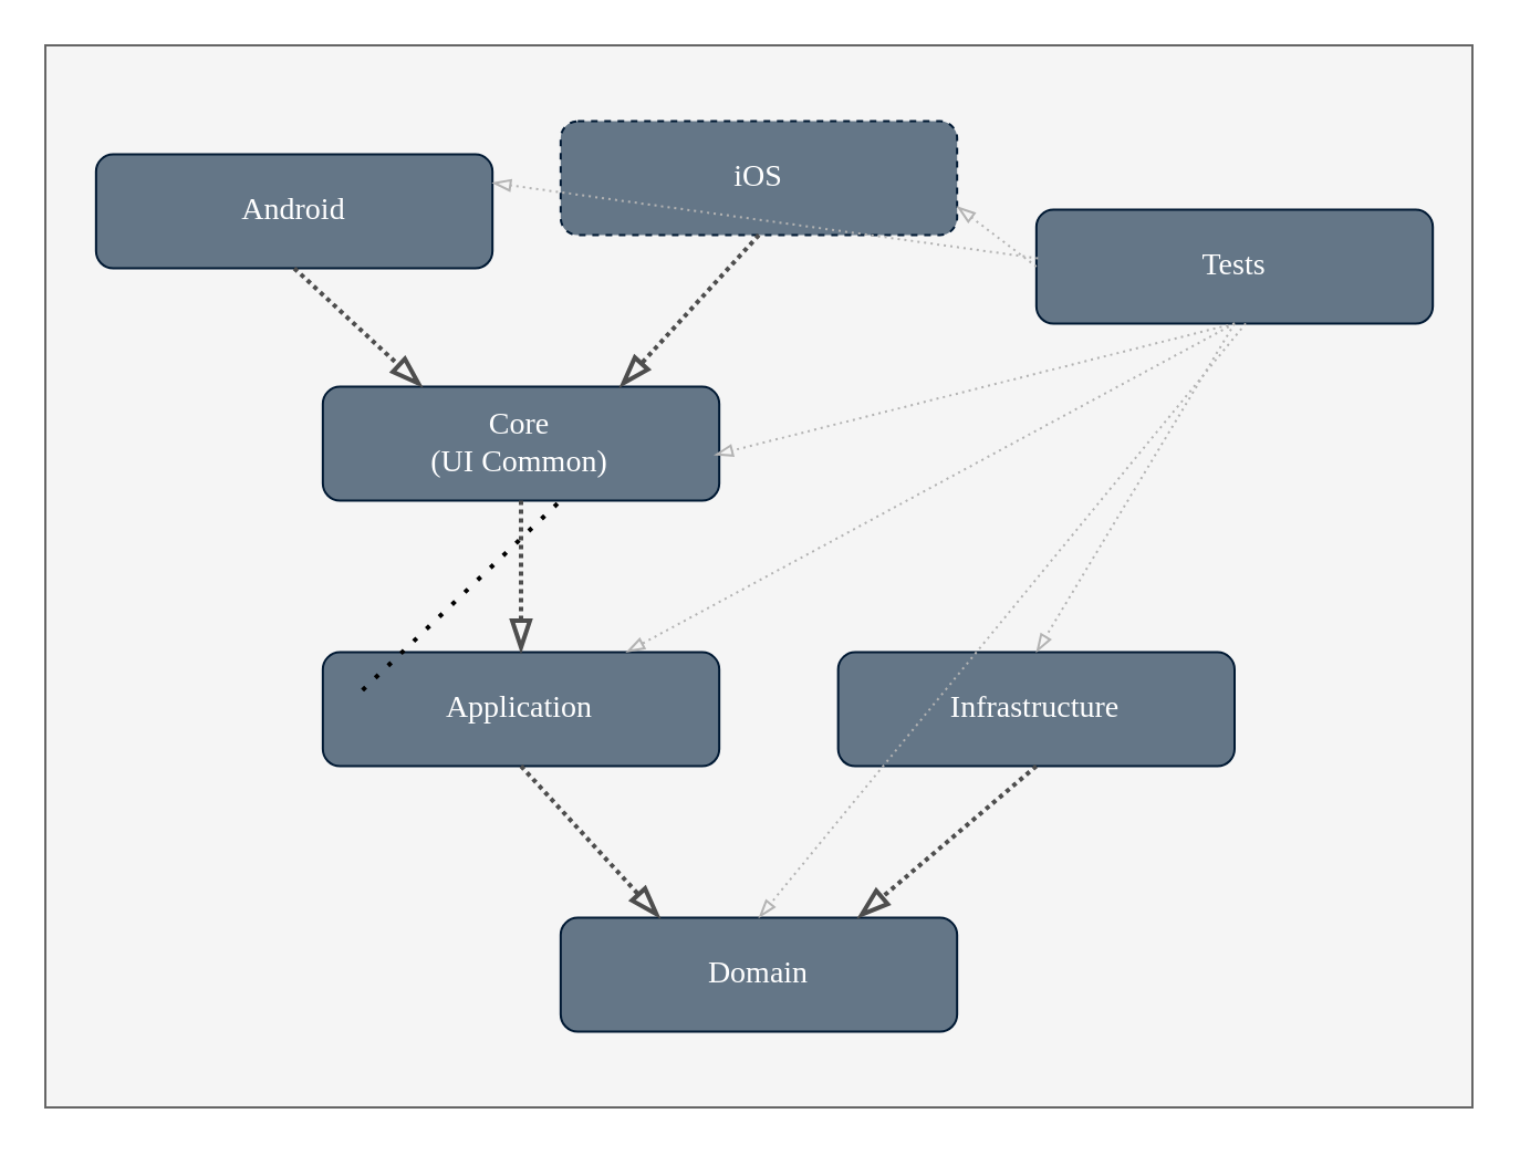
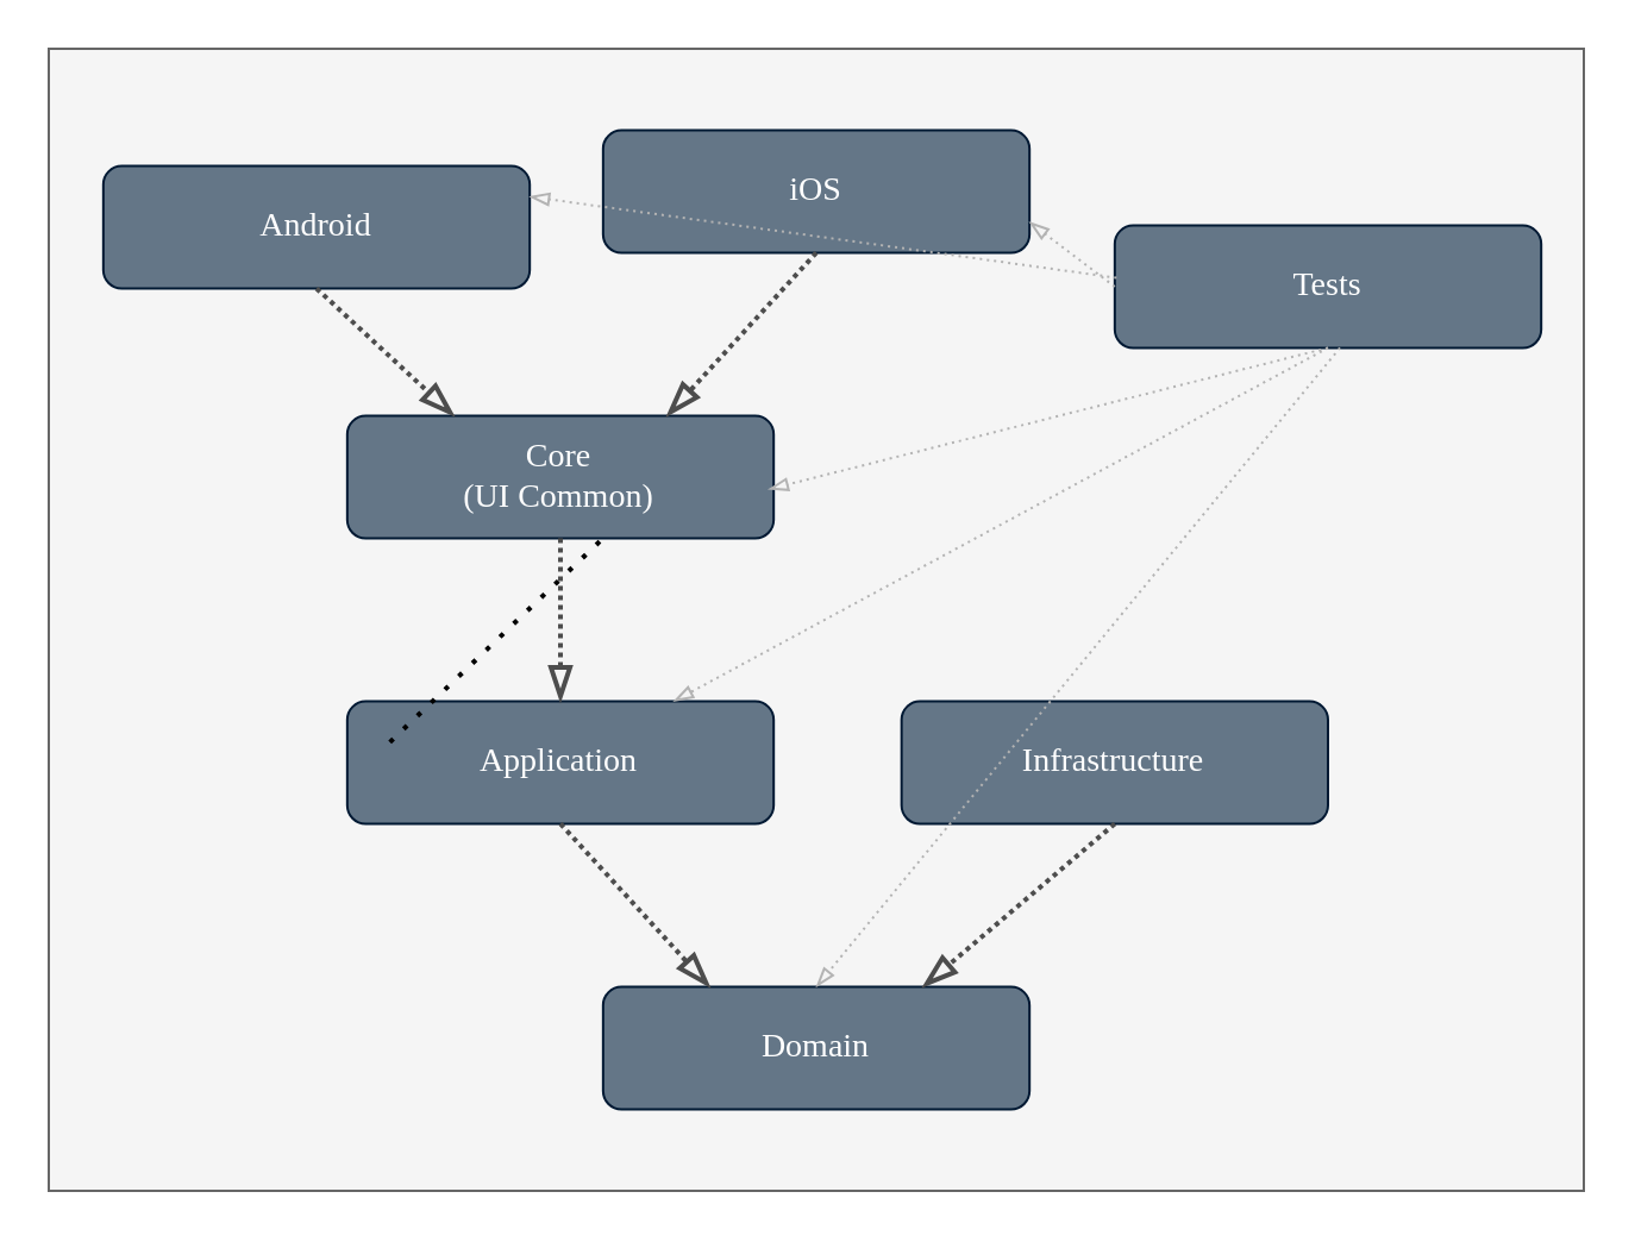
  <mxCell id="0" />
  <mxCell id="1" parent="0" />
  <mxCell id="2" value="" style="rounded=0;whiteSpace=wrap;html=1;strokeColor=#666666;fillColor=#f5f5f5;fontSize=9;fontColor=#333333;" parent="1" vertex="1"><mxGeometry x="20" y="20" width="645" height="480.0" as="geometry" /></mxCell>
  <mxCell id="3" value="&lt;span style=&quot;text-align: left; font-size: 14px;&quot;&gt;Application&lt;/span&gt;" style="rounded=1;whiteSpace=wrap;html=1;fontFamily=Myrica M;fillColor=#647687;fontColor=#ffffff;fontSize=14;strokeColor=#001933;" parent="1" vertex="1"><mxGeometry x="145.417" y="294.286" width="179.167" height="51.429" as="geometry" /></mxCell>
  <mxCell id="4" value="&lt;span style=&quot;text-align: left; font-size: 14px;&quot;&gt;Infrastructure&lt;/span&gt;" style="rounded=1;whiteSpace=wrap;html=1;fontFamily=Myrica M;fillColor=#647687;fontColor=#ffffff;fontSize=14;strokeColor=#001933;" parent="1" vertex="1"><mxGeometry x="378.333" y="294.286" width="179.167" height="51.429" as="geometry" /></mxCell>
  <mxCell id="5" value="&lt;span style=&quot;text-align: left; font-size: 14px;&quot;&gt;Core&lt;br style=&quot;font-size: 14px;&quot;&gt;(UI Common)&lt;br style=&quot;font-size: 14px;&quot;&gt;&lt;/span&gt;" style="rounded=1;whiteSpace=wrap;html=1;fontFamily=Myrica M;fillColor=#647687;fontColor=#ffffff;fontSize=14;strokeColor=#001933;" parent="1" vertex="1"><mxGeometry x="145.417" y="174.286" width="179.167" height="51.429" as="geometry" /></mxCell>
  <mxCell id="6" value="&lt;span style=&quot;text-align: left; font-size: 14px;&quot;&gt;Android&lt;br style=&quot;font-size: 14px;&quot;&gt;&lt;/span&gt;" style="rounded=1;whiteSpace=wrap;html=1;fontFamily=Myrica M;fillColor=#647687;fontColor=#ffffff;fontSize=14;strokeColor=#001933;" parent="1" vertex="1"><mxGeometry x="42.917" y="69.286" width="179.167" height="51.429" as="geometry" /></mxCell>
- <mxCell id="7" value="&lt;span style=&quot;text-align: left; font-size: 14px;&quot;&gt;iOS&lt;br style=&quot;font-size: 14px;&quot;&gt;&lt;/span&gt;" style="rounded=1;whiteSpace=wrap;html=1;fontFamily=Myrica M;fillColor=#647687;fontColor=#ffffff;fontSize=14;strokeColor=#001933;dashed=1;" parent="1" vertex="1"><mxGeometry x="252.917" y="54.286" width="179.167" height="51.429" as="geometry" /></mxCell>
+ <mxCell id="7" value="&lt;span style=&quot;text-align: left; font-size: 14px;&quot;&gt;iOS&lt;br style=&quot;font-size: 14px;&quot;&gt;&lt;/span&gt;" style="rounded=1;whiteSpace=wrap;html=1;fontFamily=Myrica M;fillColor=#647687;fontColor=#ffffff;fontSize=14;strokeColor=#001933;" parent="1" vertex="1"><mxGeometry x="252.917" y="54.286" width="179.167" height="51.429" as="geometry" /></mxCell>
  <mxCell id="8" value="&lt;span style=&quot;text-align: left; font-size: 14px;&quot;&gt;Domain&lt;/span&gt;" style="rounded=1;whiteSpace=wrap;html=1;fontFamily=Myrica M;fillColor=#647687;fontColor=#ffffff;fontSize=14;strokeColor=#001933;" parent="1" vertex="1"><mxGeometry x="252.917" y="414.286" width="179.167" height="51.429" as="geometry" /></mxCell>
  <mxCell id="9" style="edgeStyle=none;rounded=0;html=1;dashed=1;labelBackgroundColor=none;startArrow=none;startFill=0;startSize=10;endArrow=blockThin;endFill=0;endSize=10;fontFamily=Verdana;fontSize=11;fillColor=#d80073;strokeWidth=2;dashPattern=1 1;jumpSize=6;strokeColor=#4D4D4D;arcSize=20;exitX=0.5;exitY=1;exitDx=0;exitDy=0;entryX=0.25;entryY=0;entryDx=0;entryDy=0;" parent="1" source="3" target="8" edge="1"><mxGeometry x="280" y="120" as="geometry"><mxPoint x="575.417" y="362.857" as="sourcePoint" /><mxPoint x="297.708" y="534.286" as="targetPoint" /></mxGeometry></mxCell>
  <mxCell id="10" style="edgeStyle=none;rounded=0;html=1;dashed=1;labelBackgroundColor=none;startArrow=none;startFill=0;startSize=10;endArrow=blockThin;endFill=0;endSize=10;fontFamily=Verdana;fontSize=11;fillColor=#d80073;strokeWidth=2;dashPattern=1 1;jumpSize=6;strokeColor=#4D4D4D;arcSize=20;exitX=0.5;exitY=1;exitDx=0;exitDy=0;" parent="1" source="5" target="3" edge="1"><mxGeometry x="280" y="120" as="geometry"><mxPoint x="252.917" y="362.857" as="sourcePoint" /><mxPoint x="405.208" y="431.429" as="targetPoint" /></mxGeometry></mxCell>
  <mxCell id="11" style="edgeStyle=none;rounded=0;html=1;dashed=1;labelBackgroundColor=none;startArrow=none;startFill=0;startSize=10;endArrow=blockThin;endFill=0;endSize=10;fontFamily=Verdana;fontSize=11;fillColor=#d80073;strokeWidth=2;dashPattern=1 1;jumpSize=6;strokeColor=#4D4D4D;arcSize=20;exitX=0.5;exitY=1;exitDx=0;exitDy=0;entryX=0.75;entryY=0;entryDx=0;entryDy=0;" parent="1" source="7" target="5" edge="1"><mxGeometry x="280" y="120" as="geometry"><mxPoint x="252.917" y="242.857" as="sourcePoint" /><mxPoint x="252.917" y="311.429" as="targetPoint" /></mxGeometry></mxCell>
  <mxCell id="12" style="edgeStyle=none;rounded=0;html=1;dashed=1;labelBackgroundColor=none;startArrow=none;startFill=0;startSize=10;endArrow=blockThin;endFill=0;endSize=10;fontFamily=Verdana;fontSize=11;fillColor=#d80073;strokeWidth=2;dashPattern=1 1;jumpSize=6;strokeColor=#4D4D4D;arcSize=20;exitX=0.5;exitY=1;exitDx=0;exitDy=0;entryX=0.75;entryY=0;entryDx=0;entryDy=0;" parent="1" source="4" target="8" edge="1"><mxGeometry x="280" y="120" as="geometry"><mxPoint x="557.5" y="397.143" as="sourcePoint" /><mxPoint x="394.458" y="530.857" as="targetPoint" /></mxGeometry></mxCell>
  <mxCell id="13" style="edgeStyle=none;rounded=0;html=1;dashed=1;labelBackgroundColor=none;startArrow=none;startFill=0;startSize=10;endArrow=blockThin;endFill=0;endSize=10;fontFamily=Verdana;fontSize=11;fillColor=#d80073;strokeWidth=2;dashPattern=1 1;jumpSize=6;strokeColor=#4D4D4D;arcSize=20;exitX=0.5;exitY=1;exitDx=0;exitDy=0;entryX=0.25;entryY=0;entryDx=0;entryDy=0;" parent="1" source="6" target="5" edge="1"><mxGeometry x="280" y="120" as="geometry"><mxPoint x="360.417" y="122.857" as="sourcePoint" /><mxPoint x="297.708" y="191.429" as="targetPoint" /></mxGeometry></mxCell>
  <mxCell id="14" value="&lt;span style=&quot;text-align: left; font-size: 14px;&quot;&gt;Tests&lt;br style=&quot;font-size: 14px;&quot;&gt;&lt;/span&gt;" style="rounded=1;whiteSpace=wrap;html=1;fontFamily=Myrica M;fillColor=#647687;fontColor=#ffffff;fontSize=14;strokeColor=#001933;" parent="1" vertex="1"><mxGeometry x="467.917" y="94.286" width="179.167" height="51.429" as="geometry" /></mxCell>
  <mxCell id="15" value="" style="endArrow=none;dashed=1;html=1;dashPattern=1 3;strokeWidth=2;" parent="1" edge="1"><mxGeometry x="280" y="120" width="50" height="50" as="geometry"><mxPoint x="163.333" y="311.429" as="sourcePoint" /><mxPoint x="252.917" y="225.714" as="targetPoint" /></mxGeometry></mxCell>
- <mxCell id="16" style="edgeStyle=none;rounded=0;html=1;dashed=1;labelBackgroundColor=none;startArrow=none;startFill=0;startSize=10;endArrow=blockThin;endFill=0;endSize=6;fontFamily=Verdana;fontSize=11;fillColor=#d80073;strokeWidth=1;jumpSize=6;arcSize=20;exitX=0.5;exitY=1;exitDx=0;exitDy=0;entryX=0.5;entryY=0;entryDx=0;entryDy=0;strokeColor=#B3B3B3;dashPattern=1 2;" parent="1" source="14" target="4" edge="1"><mxGeometry x="280" y="120" as="geometry"><mxPoint x="-60.625" y="140" as="sourcePoint" /><mxPoint x="2.083" y="208.571" as="targetPoint" /></mxGeometry></mxCell>
  <mxCell id="17" style="edgeStyle=none;rounded=0;html=1;dashed=1;labelBackgroundColor=none;startArrow=none;startFill=0;startSize=10;endArrow=blockThin;endFill=0;endSize=6;fontFamily=Verdana;fontSize=11;fillColor=#d80073;strokeWidth=1;jumpSize=6;arcSize=20;exitX=0.5;exitY=1;exitDx=0;exitDy=0;entryX=0.988;entryY=0.6;entryDx=0;entryDy=0;strokeColor=#B3B3B3;dashPattern=1 2;entryPerimeter=0;" parent="1" source="14" target="5" edge="1"><mxGeometry x="280" y="120" as="geometry"><mxPoint x="575.417" y="122.857" as="sourcePoint" /><mxPoint x="485.833" y="311.429" as="targetPoint" /></mxGeometry></mxCell>
  <mxCell id="18" style="edgeStyle=none;rounded=0;html=1;dashed=1;labelBackgroundColor=none;startArrow=none;startFill=0;startSize=10;endArrow=blockThin;endFill=0;endSize=6;fontFamily=Verdana;fontSize=11;fillColor=#d80073;strokeWidth=1;jumpSize=6;arcSize=20;exitX=0.5;exitY=1;exitDx=0;exitDy=0;strokeColor=#B3B3B3;dashPattern=1 2;" parent="1" source="14" target="3" edge="1"><mxGeometry x="280" y="120" as="geometry"><mxPoint x="575.417" y="122.857" as="sourcePoint" /><mxPoint x="340.35" y="222.286" as="targetPoint" /></mxGeometry></mxCell>
  <mxCell id="19" style="edgeStyle=none;rounded=0;html=1;dashed=1;labelBackgroundColor=none;startArrow=none;startFill=0;startSize=10;endArrow=blockThin;endFill=0;endSize=6;fontFamily=Verdana;fontSize=11;fillColor=#d80073;strokeWidth=1;jumpSize=6;arcSize=20;exitX=0.528;exitY=1;exitDx=0;exitDy=0;strokeColor=#B3B3B3;dashPattern=1 2;exitPerimeter=0;entryX=0.5;entryY=0;entryDx=0;entryDy=0;" parent="1" source="14" target="8" edge="1"><mxGeometry x="280" y="120" as="geometry"><mxPoint x="575.417" y="122.857" as="sourcePoint" /><mxPoint x="291.617" y="311.429" as="targetPoint" /></mxGeometry></mxCell>
  <mxCell id="20" style="edgeStyle=none;rounded=0;html=1;dashed=1;labelBackgroundColor=none;startArrow=none;startFill=0;startSize=10;endArrow=blockThin;endFill=0;endSize=6;fontFamily=Verdana;fontSize=11;fillColor=#d80073;strokeWidth=1;jumpSize=6;arcSize=20;exitX=0;exitY=0.5;exitDx=0;exitDy=0;entryX=1;entryY=0.75;entryDx=0;entryDy=0;strokeColor=#B3B3B3;dashPattern=1 2;" parent="1" source="14" target="7" edge="1"><mxGeometry x="280" y="120" as="geometry"><mxPoint x="575.417" y="122.857" as="sourcePoint" /><mxPoint x="340.35" y="222.286" as="targetPoint" /></mxGeometry></mxCell>
  <mxCell id="21" style="edgeStyle=none;rounded=0;html=1;dashed=1;labelBackgroundColor=none;startArrow=none;startFill=0;startSize=10;endArrow=blockThin;endFill=0;endSize=6;fontFamily=Verdana;fontSize=11;fillColor=#d80073;strokeWidth=1;jumpSize=6;arcSize=20;exitX=0.004;exitY=0.427;exitDx=0;exitDy=0;entryX=1;entryY=0.25;entryDx=0;entryDy=0;strokeColor=#B3B3B3;dashPattern=1 2;exitPerimeter=0;" parent="1" source="14" target="6" edge="1"><mxGeometry x="280" y="120" as="geometry"><mxPoint x="485.833" y="110" as="sourcePoint" /><mxPoint x="450" y="97.143" as="targetPoint" /></mxGeometry></mxCell>
